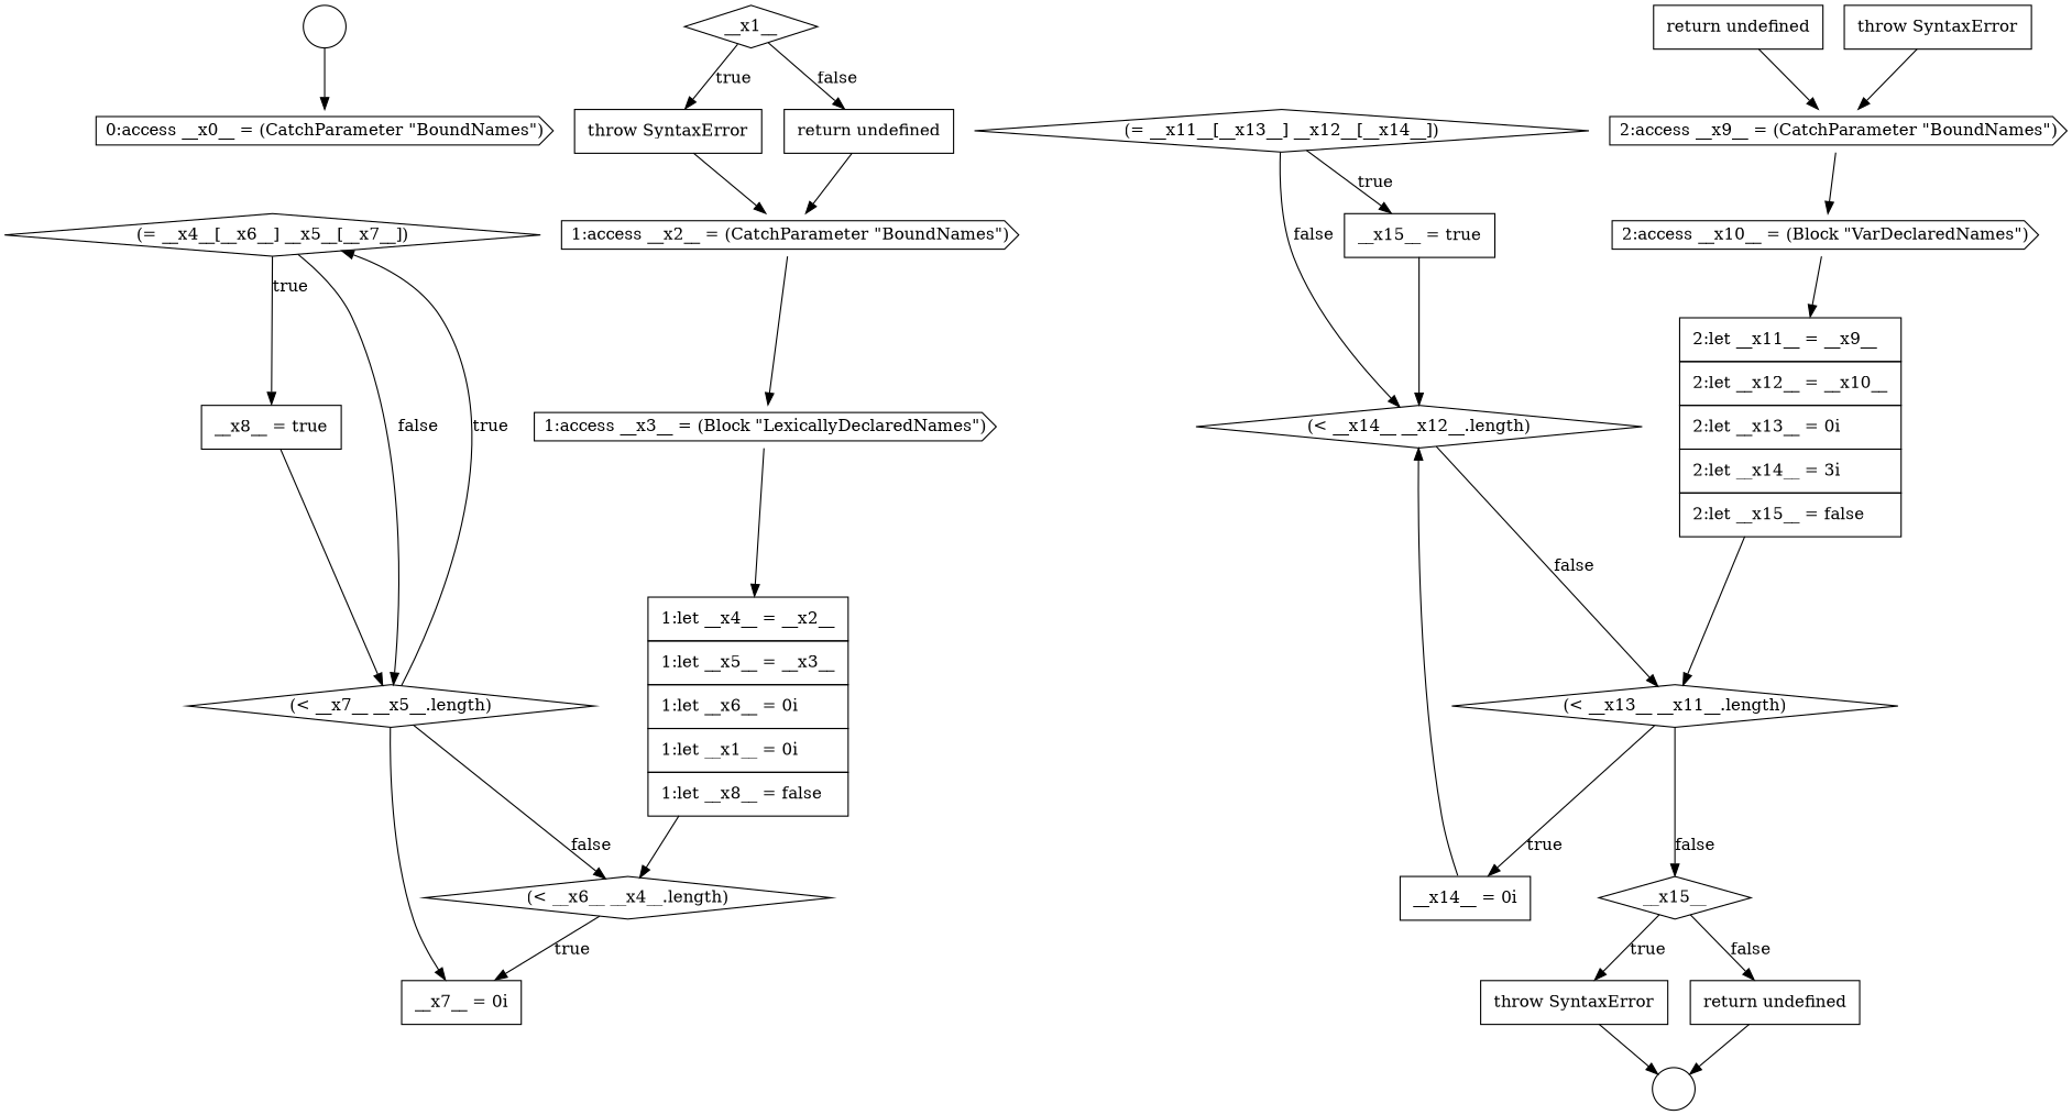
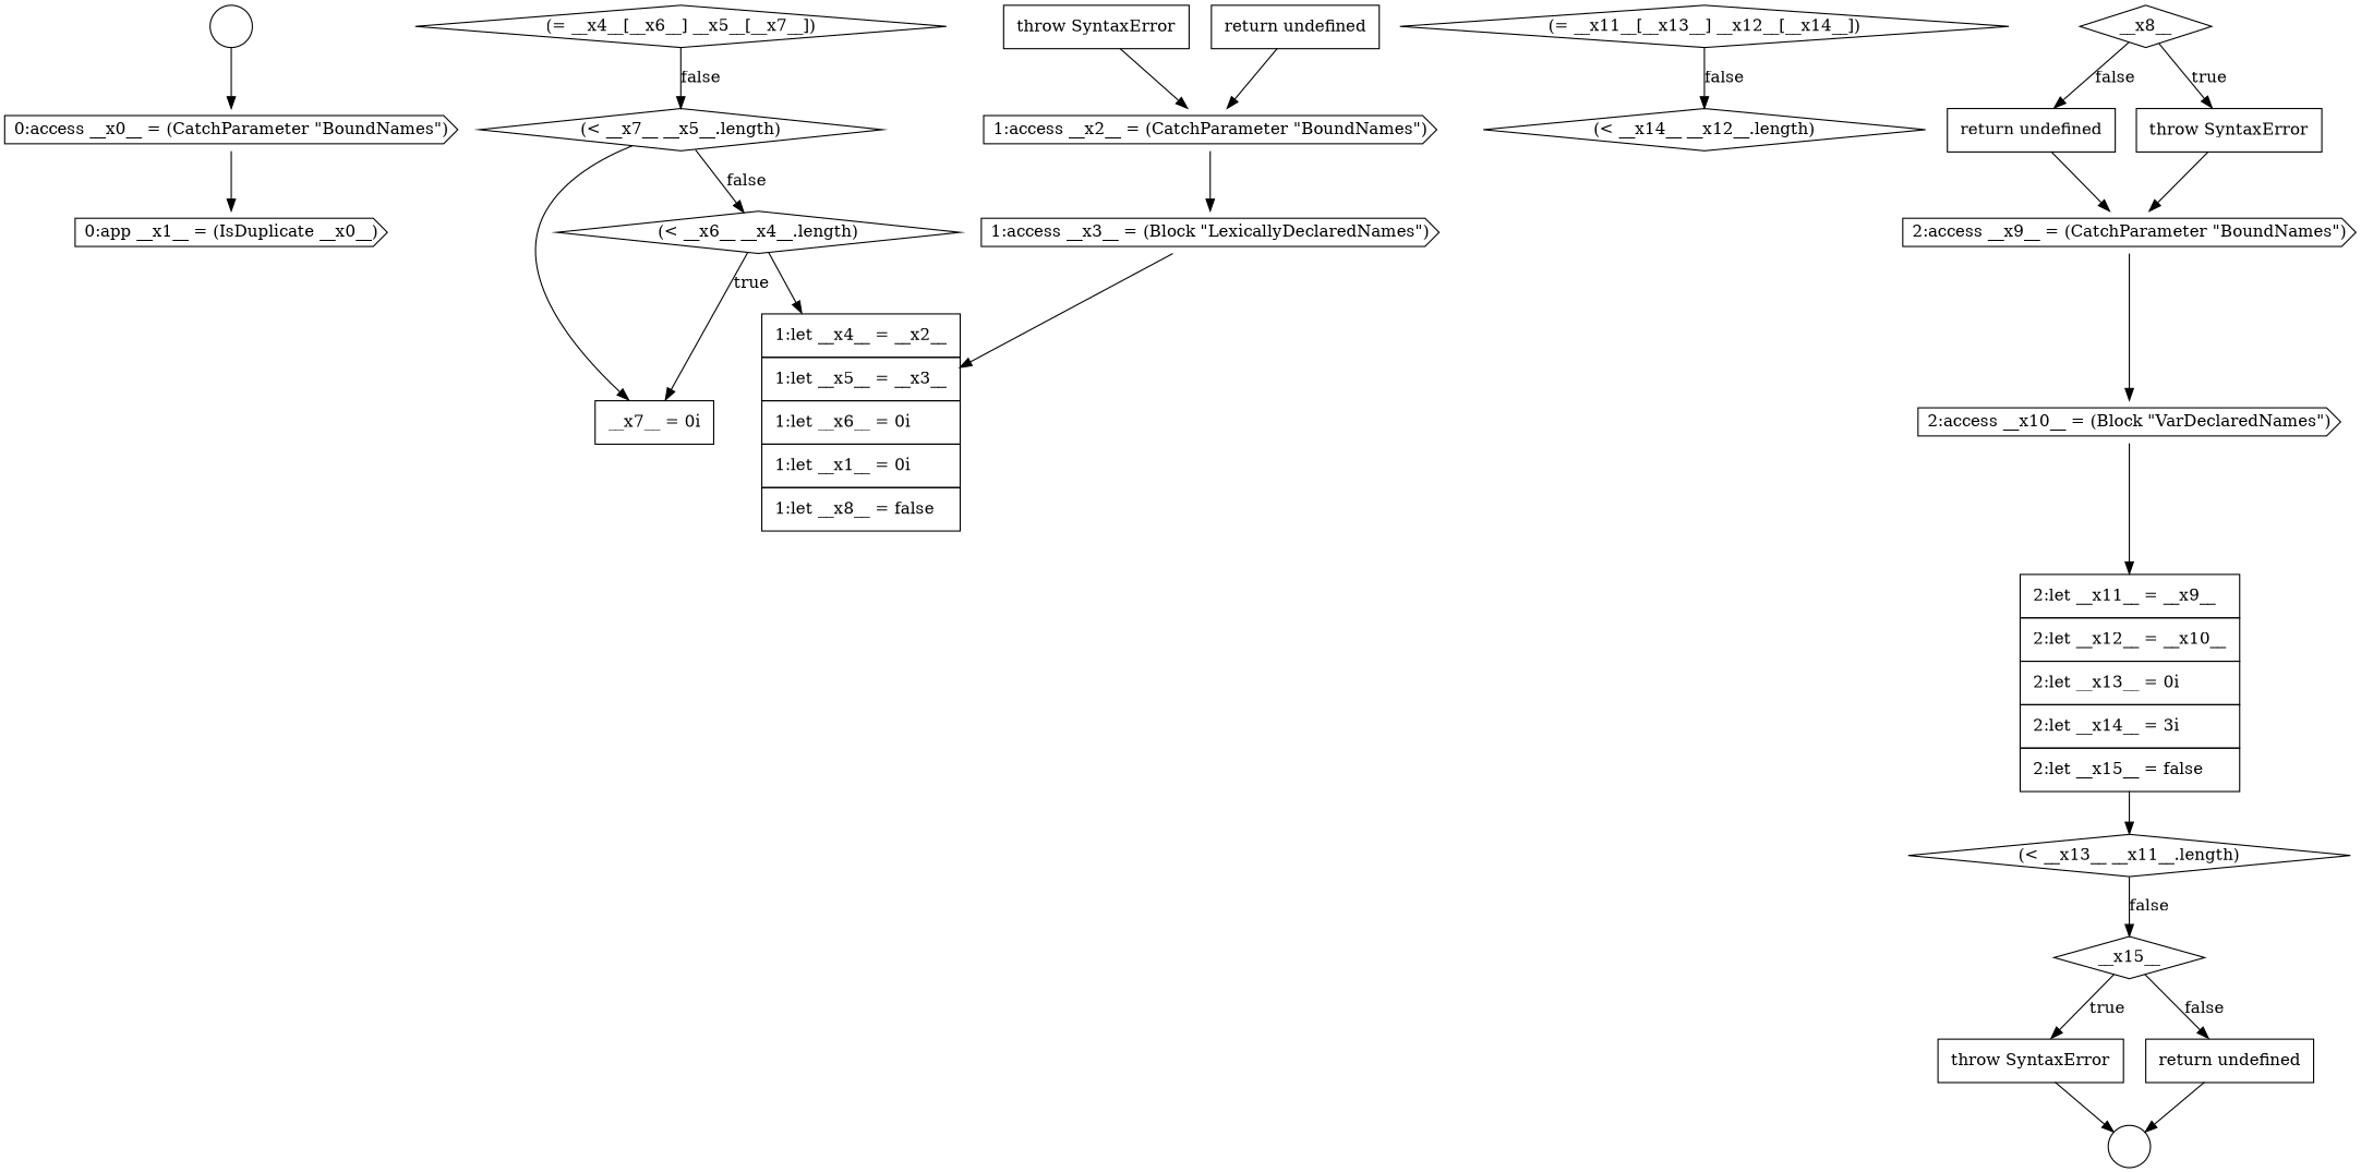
  digraph {
    node [color=black fillcolor=white shape=none style=filled]
    edge [color=black]
    n1 [label=" " shape=circle]
    n2 [label=<<font color="black">0:access __x0__ = (CatchParameter &quot;BoundNames&quot;)</font>> shape=cds]
+   n3 [label=<<font color="black">0:app __x1__ = (IsDuplicate __x0__)</font>> shape=cds]
    n4 [label=<<font color="black">(= __x4__[__x6__] __x5__[__x7__])</font>> shape=diamond]
-   n5 [label=<<font color="black">     <table border="0" cellborder="1" cellspacing="0" cellpadding="10">       <tr><td align="left">__x8__ = true</td></tr>     </table>   </font>> margin=0]
    n6 [label=<<font color="black">(&lt; __x7__ __x5__.length)</font>> shape=diamond]
    n7 [label=<<font color="black">     <table border="0" cellborder="1" cellspacing="0" cellpadding="10">       <tr><td align="left">__x7__ = 0i</td></tr>     </table>   </font>> margin=0]
    n8 [label=<<font color="black">(&lt; __x6__ __x4__.length)</font>> shape=diamond]
    n9 [label=<<font color="black">(= __x11__[__x13__] __x12__[__x14__])</font>> shape=diamond]
-   n10 [label=<<font color="black">     <table border="0" cellborder="1" cellspacing="0" cellpadding="10">       <tr><td align="left">__x15__ = true</td></tr>     </table>   </font>> margin=0]
    n11 [label=<<font color="black">(&lt; __x14__ __x12__.length)</font>> shape=diamond]
    n12 [label=<<font color="black">(&lt; __x13__ __x11__.length)</font>> shape=diamond]
    n13 [label=<<font color="black">1:access __x2__ = (CatchParameter &quot;BoundNames&quot;)</font>> shape=cds]
    n14 [label=<<font color="black">1:access __x3__ = (Block &quot;LexicallyDeclaredNames&quot;)</font>> shape=cds]
    n15 [label=<<font color="black">     <table border="0" cellborder="1" cellspacing="0" cellpadding="10">       <tr><td align="left">1:let __x4__ = __x2__</td></tr>       <tr><td align="left">1:let __x5__ = __x3__</td></tr>       <tr><td align="left">1:let __x6__ = 0i</td></tr>       <tr><td align="left">1:let __x1__ = 0i</td></tr>       <tr><td align="left">1:let __x8__ = false</td></tr>     </table>   </font>> margin=0]
-   n16 [label=<<font color="black">__x1__</font>> shape=diamond]
    n17 [label=<<font color="black">     <table border="0" cellborder="1" cellspacing="0" cellpadding="10">       <tr><td align="left">throw SyntaxError</td></tr>     </table>   </font>> margin=0]
    n18 [label=<<font color="black">     <table border="0" cellborder="1" cellspacing="0" cellpadding="10">       <tr><td align="left">return undefined</td></tr>     </table>   </font>> margin=0]
    n19 [label=<<font color="black">     <table border="0" cellborder="1" cellspacing="0" cellpadding="10">       <tr><td align="left">return undefined</td></tr>     </table>   </font>> margin=0]
    n20 [label=<<font color="black">2:access __x9__ = (CatchParameter &quot;BoundNames&quot;)</font>> shape=cds]
    n21 [label=<<font color="black">2:access __x10__ = (Block &quot;VarDeclaredNames&quot;)</font>> shape=cds]
    n22 [label=<<font color="black">     <table border="0" cellborder="1" cellspacing="0" cellpadding="10">       <tr><td align="left">throw SyntaxError</td></tr>     </table>   </font>> margin=0]
    n23 [label=<<font color="black">     <table border="0" cellborder="1" cellspacing="0" cellpadding="10">       <tr><td align="left">2:let __x11__ = __x9__</td></tr>       <tr><td align="left">2:let __x12__ = __x10__</td></tr>       <tr><td align="left">2:let __x13__ = 0i</td></tr>       <tr><td align="left">2:let __x14__ = 3i</td></tr>       <tr><td align="left">2:let __x15__ = false</td></tr>     </table>   </font>> margin=0]
    n24 [label=<<font color="black">__x15__</font>> shape=diamond]
-   n25 [label=<<font color="black">     <table border="0" cellborder="1" cellspacing="0" cellpadding="10">       <tr><td align="left">__x14__ = 0i</td></tr>     </table>   </font>> margin=0]
    n26 [label=<<font color="black">     <table border="0" cellborder="1" cellspacing="0" cellpadding="10">       <tr><td align="left">throw SyntaxError</td></tr>     </table>   </font>> margin=0]
    n27 [label=<<font color="black">     <table border="0" cellborder="1" cellspacing="0" cellpadding="10">       <tr><td align="left">return undefined</td></tr>     </table>   </font>> margin=0]
+   n28 [label=<<font color="black">__x8__</font>> shape=diamond]
    n29 [label=" " shape=circle]
    n1 -> n2
-   n4 -> n5 [label=<<font color="black">true</font>>]
+   n2 -> n3
    n4 -> n6 [label=<<font color="black">false</font>>]
-   n5 -> n6
-   n6 -> n4 [label=<<font color="black">true</font>>]
    n6 -> n7
    n6 -> n8 [label=<<font color="black">false</font>>]
    n8 -> n7 [label=<<font color="black">true</font>>]
-   n9 -> n10 [label=<<font color="black">true</font>>]
    n9 -> n11 [label=<<font color="black">false</font>>]
-   n10 -> n11
-   n11 -> n12 [label=<<font color="black">false</font>>]
    n12 -> n24 [label=<<font color="black">false</font>>]
-   n12 -> n25 [label=<<font color="black">true</font>>]
    n13 -> n14
    n14 -> n15
-   n15 -> n8
-   n16 -> n17 [label=<<font color="black">true</font>>]
-   n16 -> n18 [label=<<font color="black">false</font>>]
+   n8 -> n15
    n17 -> n13
    n18 -> n13
    n19 -> n20
    n20 -> n21
    n21 -> n23
    n22 -> n20
    n23 -> n12
    n24 -> n26 [label=<<font color="black">true</font>>]
    n24 -> n27 [label=<<font color="black">false</font>>]
-   n25 -> n11
    n26 -> n29
    n27 -> n29
+   n28 -> n19 [label=<<font color="black">false</font>>]
+   n28 -> n22 [label=<<font color="black">true</font>>]
  }
